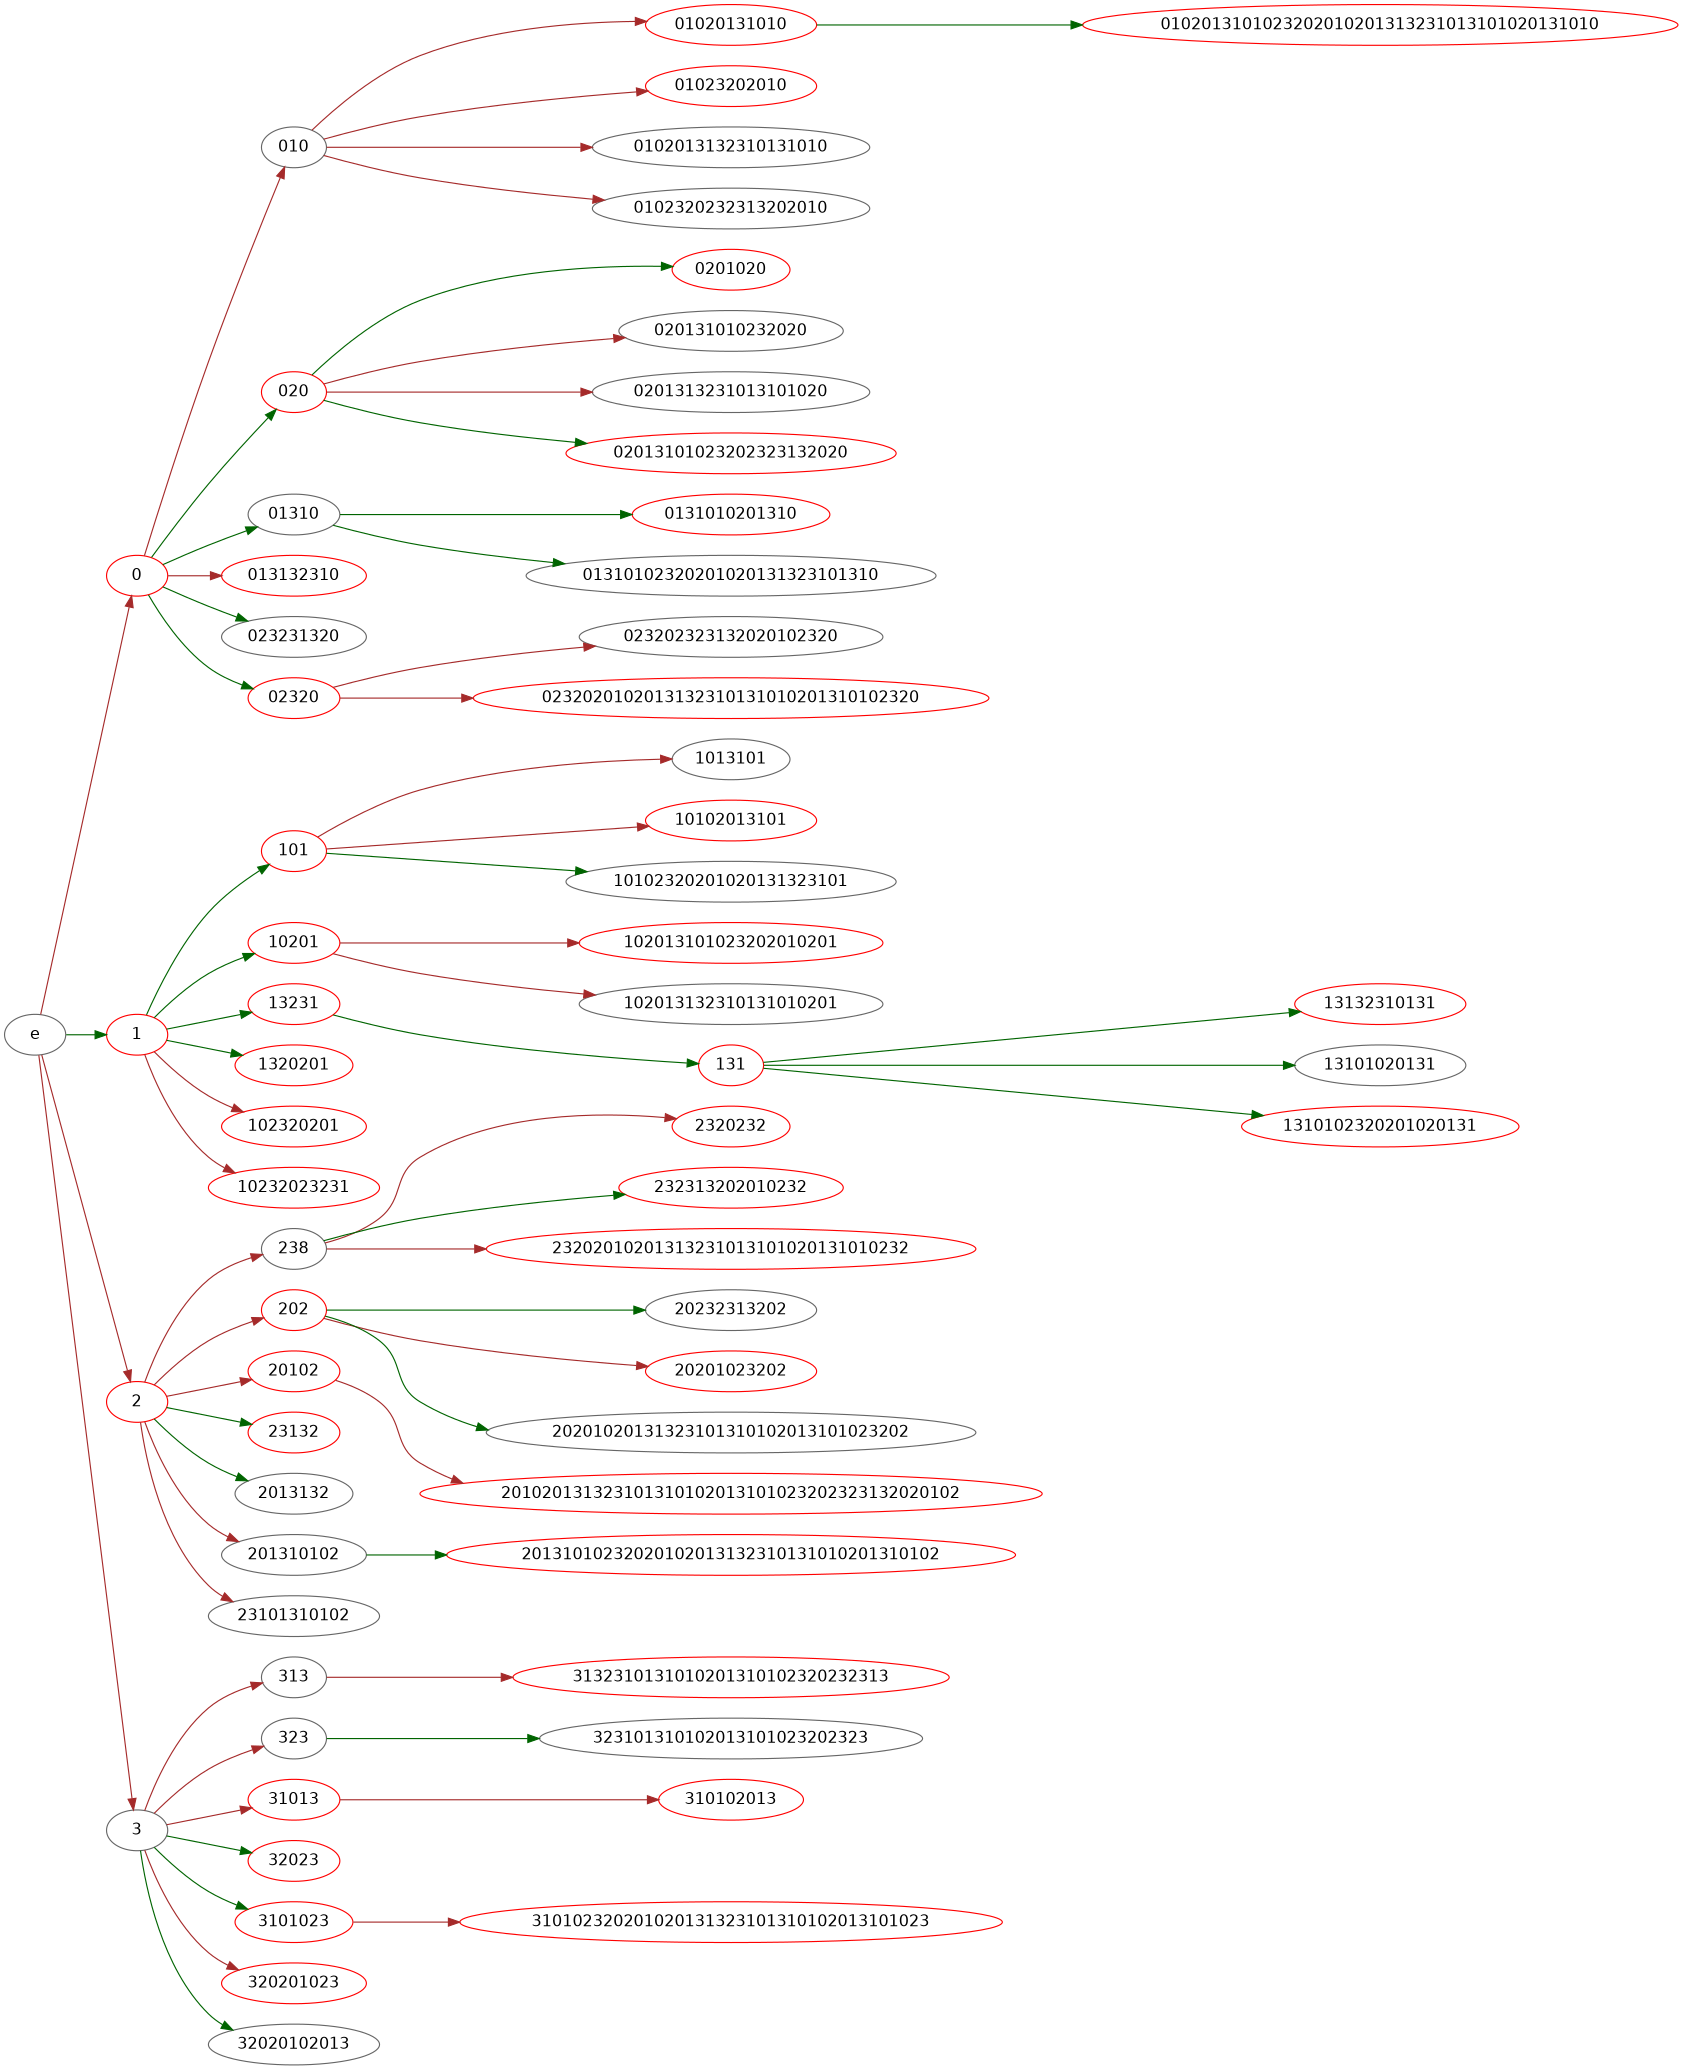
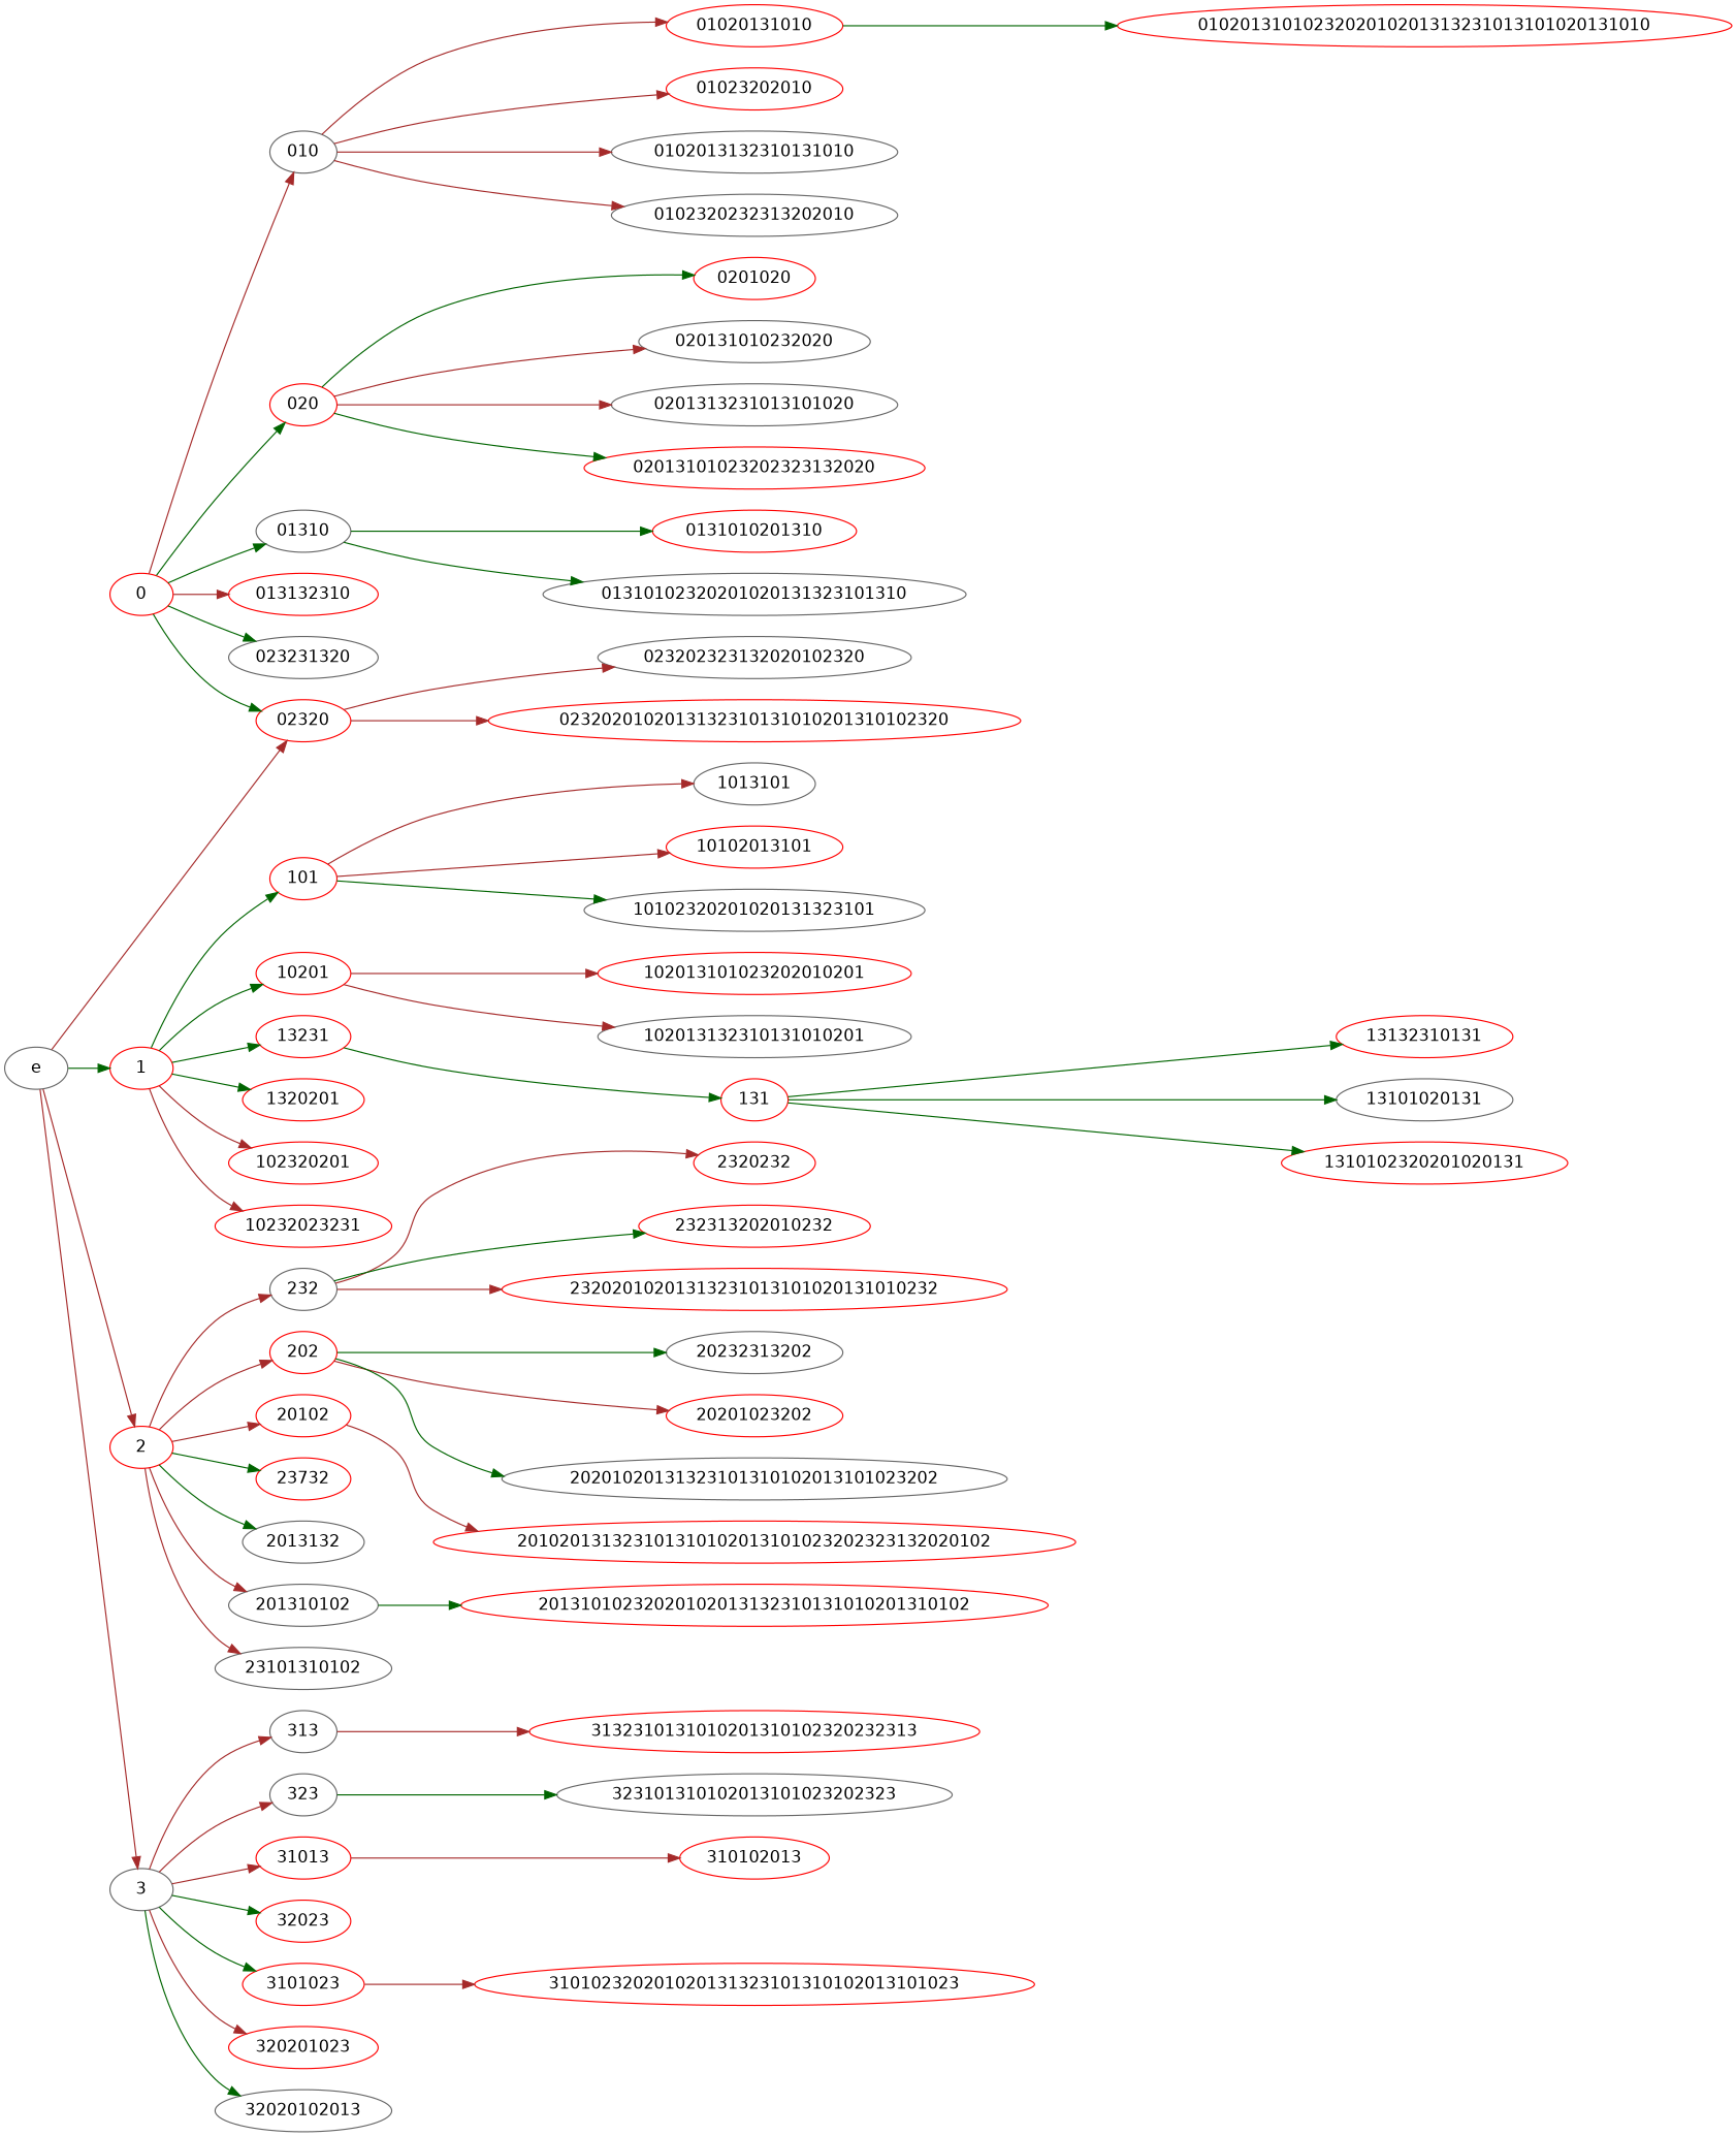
  digraph {
    rankdir=LR
    node [color=red fontname=DejaVuSans]
    edge [color=brown]
    e [color=gray40]
    0
    1
    2
    3 [color=gray40]
    010 [color=gray40]
    020
    01310 [color=gray40]
    02320
    013132310
    023231320 [color=gray40]
    101
    10201
    13231
    1320201
    102320201
    10232023231
-   232 [color=gray40 label=238]
+   232 [color=gray40]
    202
    20102
-   23132
+   23132 [label=23732]
    2013132 [color=gray40]
    201310102 [color=gray40]
    23101310102 [color=gray40]
    313 [color=gray40]
    323 [color=gray40]
    31013
    32023
    3101023
    320201023
    32020102013 [color=gray40]
    01020131010
    01023202010
    0102013132310131010 [color=gray40]
    0102320232313202010 [color=gray40]
    0201020
    020131010232020 [color=gray40]
    0201313231013101020 [color=gray40]
    02013101023202323132020
    0131010201310
    01310102320201020131323101310 [color=gray40]
    023202323132020102320 [color=gray40]
    0232020102013132310131010201310102320
    131
    13132310131
    13101020131 [color=gray40]
    1310102320201020131
    1013101 [color=gray40]
    10102013101
    10102320201020131323101 [color=gray40]
    102013101023202010201
    102013132310131010201 [color=gray40]
    2320232
    232313202010232
    23202010201313231013101020131010232
    20232313202 [color=gray40]
    20201023202
    20201020131323101310102013101023202 [color=gray40]
    201020131323101310102013101023202323132020102
    20131010232020102013132310131010201310102
    3132310131010201310102320232313
    323101310102013101023202323 [color=gray40]
    310102013
    310102320201020131323101310102013101023
    0102013101023202010201313231013101020131010
-   e -> 0
+   e -> 02320
    e -> 1 [color=darkgreen]
    e -> 2
    e -> 3
    0 -> 010
    0 -> 020 [color=darkgreen]
    0 -> 01310 [color=darkgreen]
    0 -> 02320 [color=darkgreen]
    0 -> 013132310
    0 -> 023231320 [color=darkgreen]
    1 -> 101 [color=darkgreen]
    1 -> 10201 [color=darkgreen]
    1 -> 13231 [color=darkgreen]
    1 -> 1320201 [color=darkgreen]
    1 -> 102320201
    1 -> 10232023231
    2 -> 232
    2 -> 202
    2 -> 20102
    2 -> 23132 [color=darkgreen]
    2 -> 2013132 [color=darkgreen]
    2 -> 201310102
    2 -> 23101310102
    3 -> 313
    3 -> 323
    3 -> 31013
    3 -> 32023 [color=darkgreen]
    3 -> 3101023 [color=darkgreen]
    3 -> 320201023
    3 -> 32020102013 [color=darkgreen]
    010 -> 01020131010
    010 -> 01023202010
    010 -> 0102013132310131010
    010 -> 0102320232313202010
    020 -> 0201020 [color=darkgreen]
    020 -> 020131010232020
    020 -> 0201313231013101020
    020 -> 02013101023202323132020 [color=darkgreen]
    01310 -> 0131010201310 [color=darkgreen]
    01310 -> 01310102320201020131323101310 [color=darkgreen]
    02320 -> 023202323132020102320
    02320 -> 0232020102013132310131010201310102320
    101 -> 1013101
    101 -> 10102013101
    101 -> 10102320201020131323101 [color=darkgreen]
    10201 -> 102013101023202010201
    10201 -> 102013132310131010201
    13231 -> 131 [color=darkgreen]
    232 -> 2320232
    232 -> 232313202010232 [color=darkgreen]
    232 -> 23202010201313231013101020131010232
    202 -> 20232313202 [color=darkgreen]
    202 -> 20201023202
    202 -> 20201020131323101310102013101023202 [color=darkgreen]
    20102 -> 201020131323101310102013101023202323132020102
    201310102 -> 20131010232020102013132310131010201310102 [color=darkgreen]
    313 -> 3132310131010201310102320232313
    323 -> 323101310102013101023202323 [color=darkgreen]
    31013 -> 310102013
    3101023 -> 310102320201020131323101310102013101023
    01020131010 -> 0102013101023202010201313231013101020131010 [color=darkgreen]
    131 -> 13132310131 [color=darkgreen]
    131 -> 13101020131 [color=darkgreen]
    131 -> 1310102320201020131 [color=darkgreen]
  }
